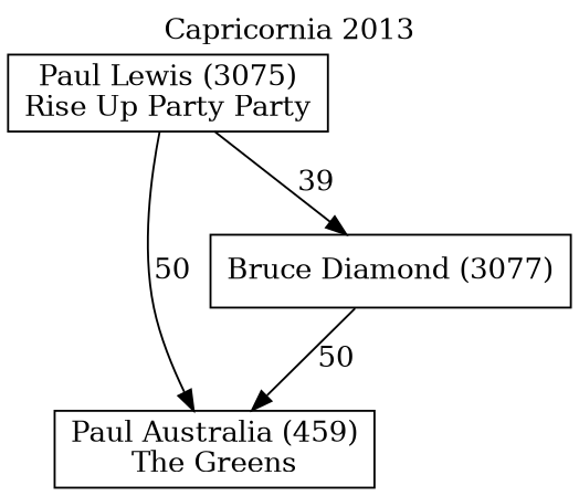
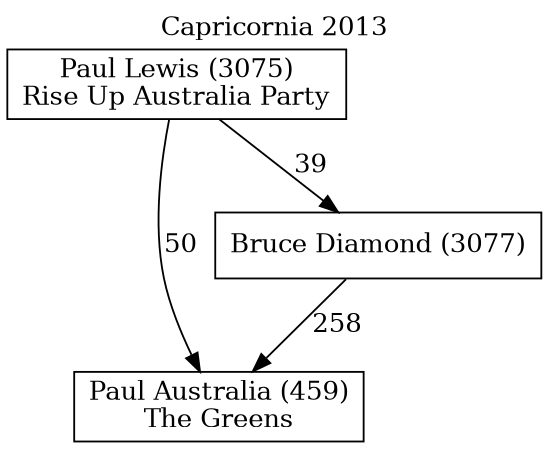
  digraph {
    label="Capricornia 2013"
    labelloc=t
    mclimit=10
    node [shape=box]
    n1 [label="Paul Australia (459)\nThe Greens"]
    n2 [label="Bruce Diamond (3077)\n"]
-   n3 [label="Paul Lewis (3075)\nRise Up Party Party"]
-   n2 -> n1 [label=50]
+   n3 [label="Paul Lewis (3075)\nRise Up Australia Party"]
+   n2 -> n1 [label=258]
    n3 -> n1 [label=50]
    n3 -> n2 [label=39]
  }
